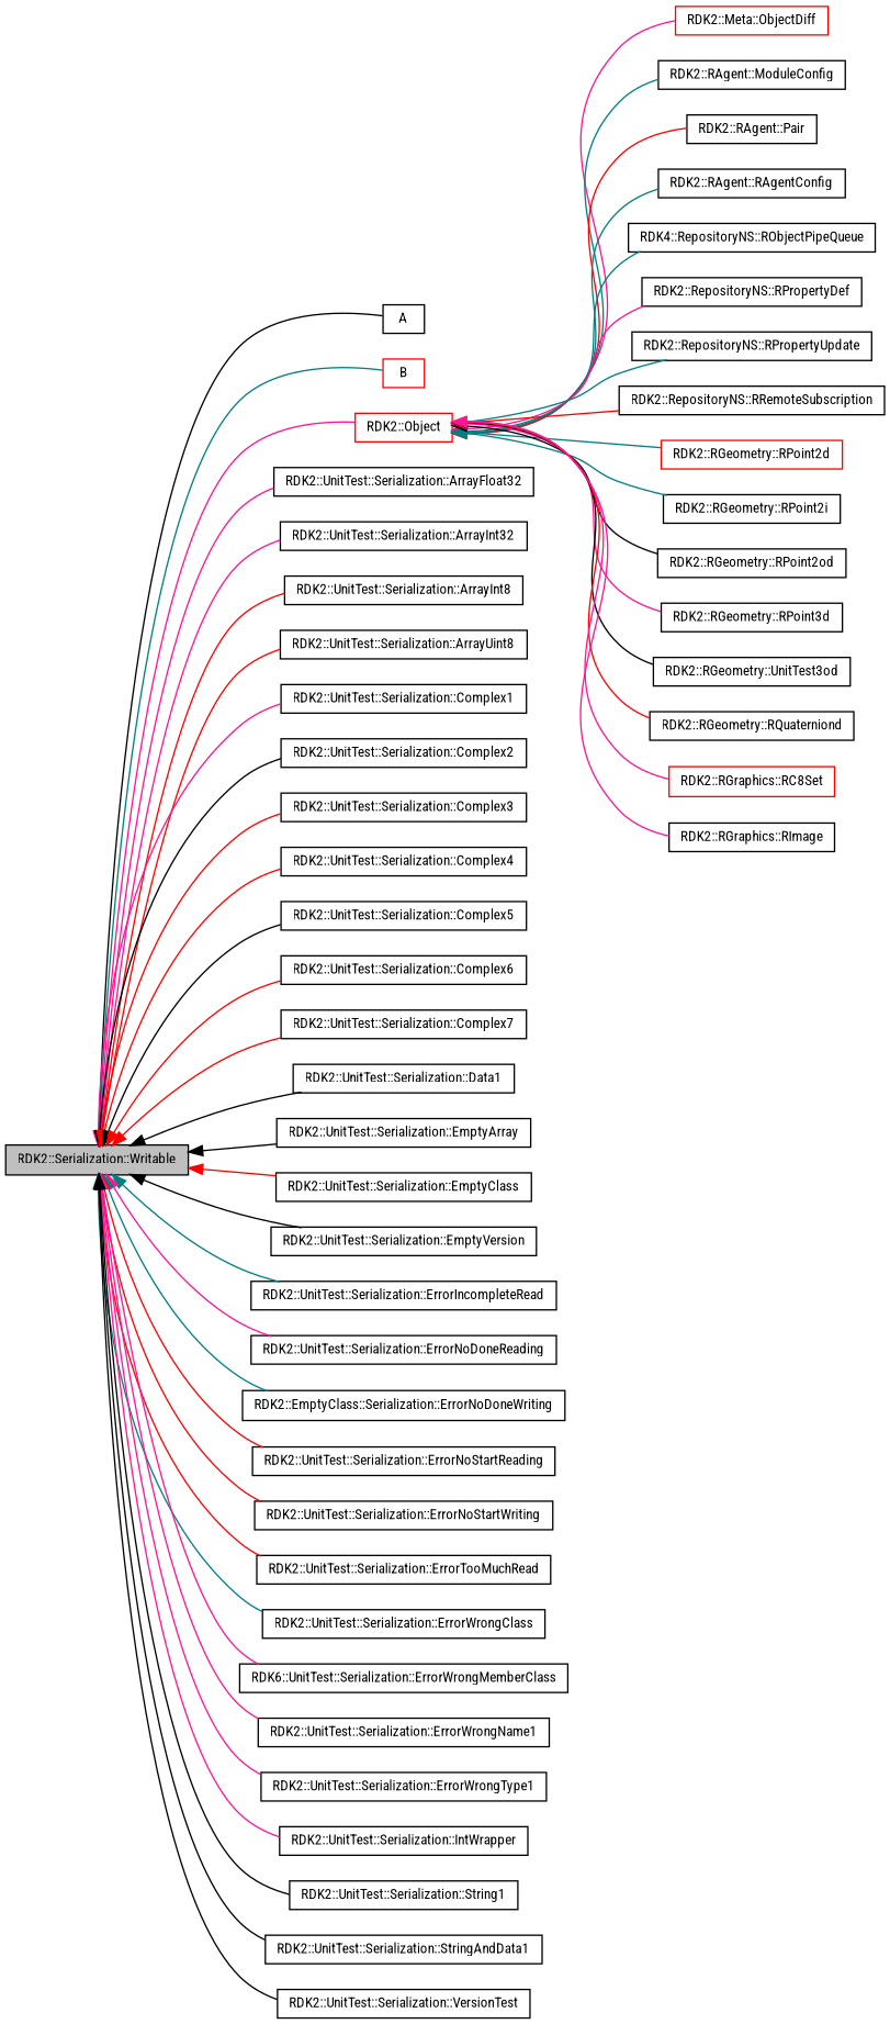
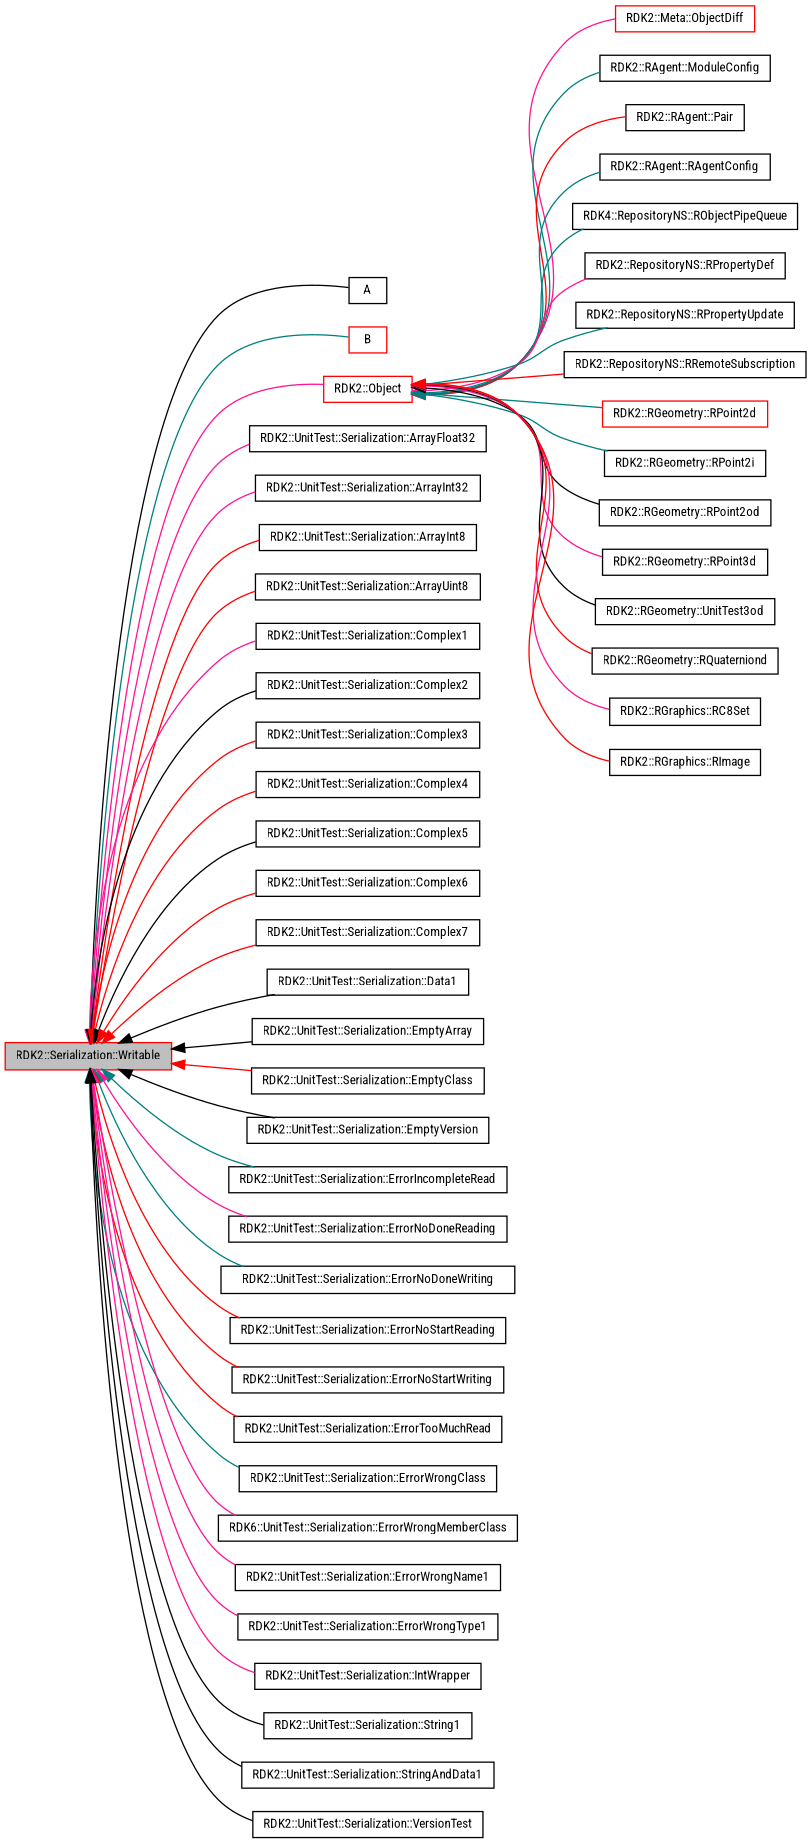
  digraph {
    fontname="Roboto Condensed"
    rankdir=LR
    node [color=black fillcolor=white fontname="Roboto Condensed" fontsize=10 shape=record style=filled]
    edge [color=deeppink dir=back fontname="Roboto Condensed" fontsize=10 labelfontname="FreeSans.ttf" labelfontsize=10 style=solid]
-   n1 [fillcolor=grey75 fontcolor=black height=0.2 label="RDK2::Serialization::Writable" width=0.4]
+   n1 [color=red fillcolor=grey75 fontcolor=black height=0.2 label="RDK2::Serialization::Writable" width=0.4]
    n2 [height=0.2 label=A width=0.4]
    n3 [color=red height=0.2 label=B width=0.4]
    n4 [color=red height=0.2 label="RDK2::Object" width=0.4]
    n5 [height=0.2 label="RDK2::UnitTest::Serialization::ArrayFloat32" width=0.4]
    n6 [height=0.2 label="RDK2::UnitTest::Serialization::ArrayInt32" width=0.4]
    n7 [height=0.2 label="RDK2::UnitTest::Serialization::ArrayInt8" width=0.4]
    n8 [height=0.2 label="RDK2::UnitTest::Serialization::ArrayUint8" width=0.4]
    n9 [height=0.2 label="RDK2::UnitTest::Serialization::Complex1" width=0.4]
    n10 [height=0.2 label="RDK2::UnitTest::Serialization::Complex2" width=0.4]
    n11 [height=0.2 label="RDK2::UnitTest::Serialization::Complex3" width=0.4]
    n12 [height=0.2 label="RDK2::UnitTest::Serialization::Complex4" width=0.4]
    n13 [height=0.2 label="RDK2::UnitTest::Serialization::Complex5" width=0.4]
    n14 [height=0.2 label="RDK2::UnitTest::Serialization::Complex6" width=0.4]
    n15 [height=0.2 label="RDK2::UnitTest::Serialization::Complex7" width=0.4]
    n16 [height=0.2 label="RDK2::UnitTest::Serialization::Data1" width=0.4]
    n17 [height=0.2 label="RDK2::UnitTest::Serialization::EmptyArray" width=0.4]
    n18 [height=0.2 label="RDK2::UnitTest::Serialization::EmptyClass" width=0.4]
    n19 [height=0.2 label="RDK2::UnitTest::Serialization::EmptyVersion" width=0.4]
    n20 [height=0.2 label="RDK2::UnitTest::Serialization::ErrorIncompleteRead" width=0.4]
    n21 [height=0.2 label="RDK2::UnitTest::Serialization::ErrorNoDoneReading" width=0.4]
-   n22 [height=0.2 label="RDK2::EmptyClass::Serialization::ErrorNoDoneWriting" width=0.4]
+   n22 [height=0.2 label="RDK2::UnitTest::Serialization::ErrorNoDoneWriting" width=0.4]
    n23 [height=0.2 label="RDK2::UnitTest::Serialization::ErrorNoStartReading" width=0.4]
    n24 [height=0.2 label="RDK2::UnitTest::Serialization::ErrorNoStartWriting" width=0.4]
    n25 [height=0.2 label="RDK2::UnitTest::Serialization::ErrorTooMuchRead" width=0.4]
    n26 [height=0.2 label="RDK2::UnitTest::Serialization::ErrorWrongClass" width=0.4]
    n27 [height=0.2 label="RDK6::UnitTest::Serialization::ErrorWrongMemberClass" width=0.4]
    n28 [height=0.2 label="RDK2::UnitTest::Serialization::ErrorWrongName1" width=0.4]
    n29 [height=0.2 label="RDK2::UnitTest::Serialization::ErrorWrongType1" width=0.4]
    n30 [height=0.2 label="RDK2::UnitTest::Serialization::IntWrapper" width=0.4]
    n31 [height=0.2 label="RDK2::UnitTest::Serialization::String1" width=0.4]
    n32 [height=0.2 label="RDK2::UnitTest::Serialization::StringAndData1" width=0.4]
    n33 [height=0.2 label="RDK2::UnitTest::Serialization::VersionTest" width=0.4]
    n34 [color=red height=0.2 label="RDK2::Meta::ObjectDiff" width=0.4]
    n35 [height=0.2 label="RDK2::RAgent::ModuleConfig" width=0.4]
    n36 [height=0.2 label="RDK2::RAgent::Pair" width=0.4]
    n37 [height=0.2 label="RDK2::RAgent::RAgentConfig" width=0.4]
    n38 [height=0.2 label="RDK4::RepositoryNS::RObjectPipeQueue" width=0.4]
    n39 [height=0.2 label="RDK2::RepositoryNS::RPropertyDef" width=0.4]
    n40 [height=0.2 label="RDK2::RepositoryNS::RPropertyUpdate" width=0.4]
    n41 [height=0.2 label="RDK2::RepositoryNS::RRemoteSubscription" width=0.4]
    n42 [color=red height=0.2 label="RDK2::RGeometry::RPoint2d" width=0.4]
    n43 [height=0.2 label="RDK2::RGeometry::RPoint2i" width=0.4]
    n44 [height=0.2 label="RDK2::RGeometry::RPoint2od" width=0.4]
    n45 [height=0.2 label="RDK2::RGeometry::RPoint3d" width=0.4]
    n46 [height=0.2 label="RDK2::RGeometry::UnitTest3od" width=0.4]
    n47 [height=0.2 label="RDK2::RGeometry::RQuaterniond" width=0.4]
-   n48 [color=red height=0.2 label="RDK2::RGraphics::RC8Set" width=0.4]
+   n48 [height=0.2 label="RDK2::RGraphics::RC8Set" width=0.4]
    n49 [height=0.2 label="RDK2::RGraphics::RImage" width=0.4]
    n1 -> n2 [color=black]
    n1 -> n3 [color=teal]
    n1 -> n4
    n1 -> n5
    n1 -> n6
    n1 -> n7 [color=red]
    n1 -> n8 [color=red]
    n1 -> n9
    n1 -> n10 [color=black]
    n1 -> n11 [color=red]
    n1 -> n12 [color=red]
    n1 -> n13 [color=black]
    n1 -> n14 [color=red]
    n1 -> n15 [color=red]
    n1 -> n16 [color=black]
    n1 -> n17 [color=black]
    n1 -> n18 [color=red]
    n1 -> n19 [color=black]
    n1 -> n20 [color=teal]
    n1 -> n21
    n1 -> n22 [color=teal]
    n1 -> n23 [color=red]
    n1 -> n24 [color=red]
    n1 -> n25 [color=red]
    n1 -> n26 [color=teal]
    n1 -> n27
    n1 -> n28
    n1 -> n29
    n1 -> n30
    n1 -> n31 [color=black]
    n1 -> n32 [color=black]
    n1 -> n33 [color=black]
    n4 -> n34
    n4 -> n35 [color=teal]
    n4 -> n36 [color=red]
    n4 -> n37 [color=teal]
    n4 -> n38 [color=teal]
    n4 -> n39
    n4 -> n40 [color=teal]
    n4 -> n41 [color=red]
    n4 -> n42 [color=teal]
    n4 -> n43 [color=teal]
    n4 -> n44 [color=black]
    n4 -> n45
    n4 -> n46 [color=black]
    n4 -> n47 [color=red]
    n4 -> n48
-   n4 -> n49
+   n4 -> n49 [color=red]
  }
